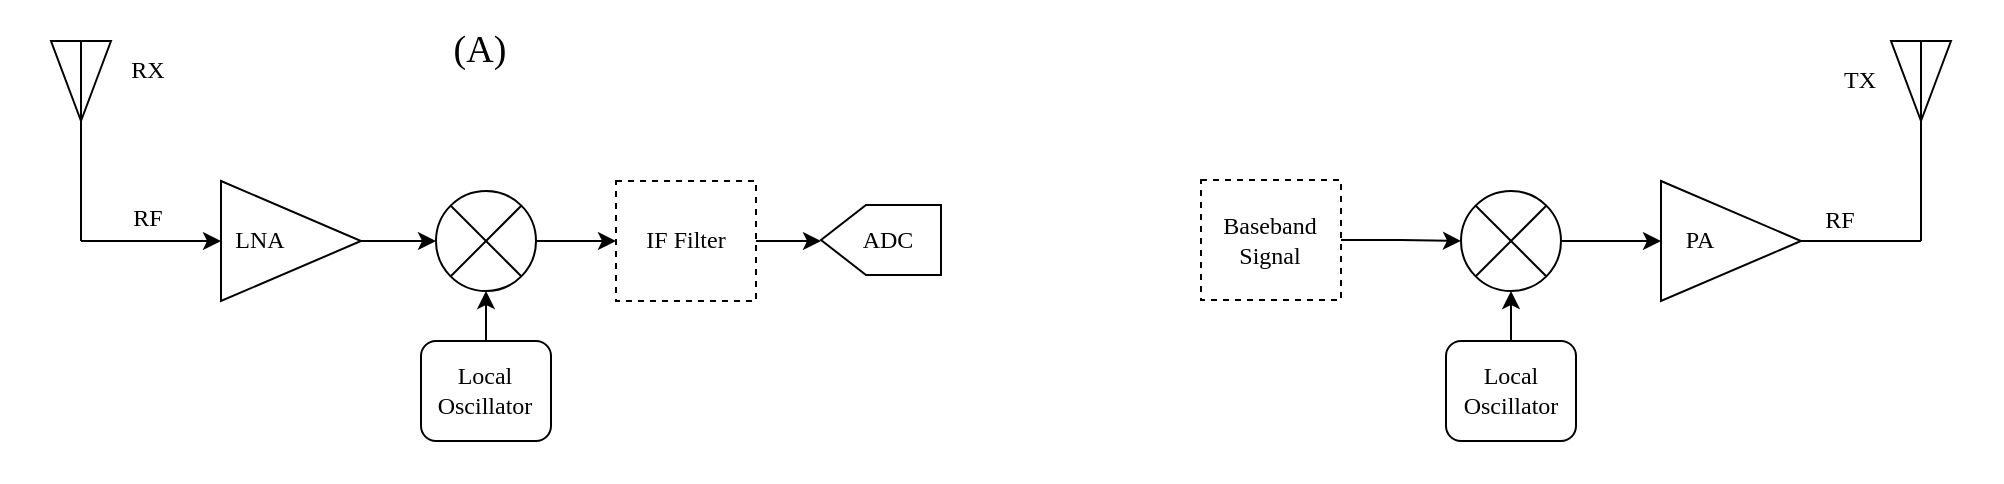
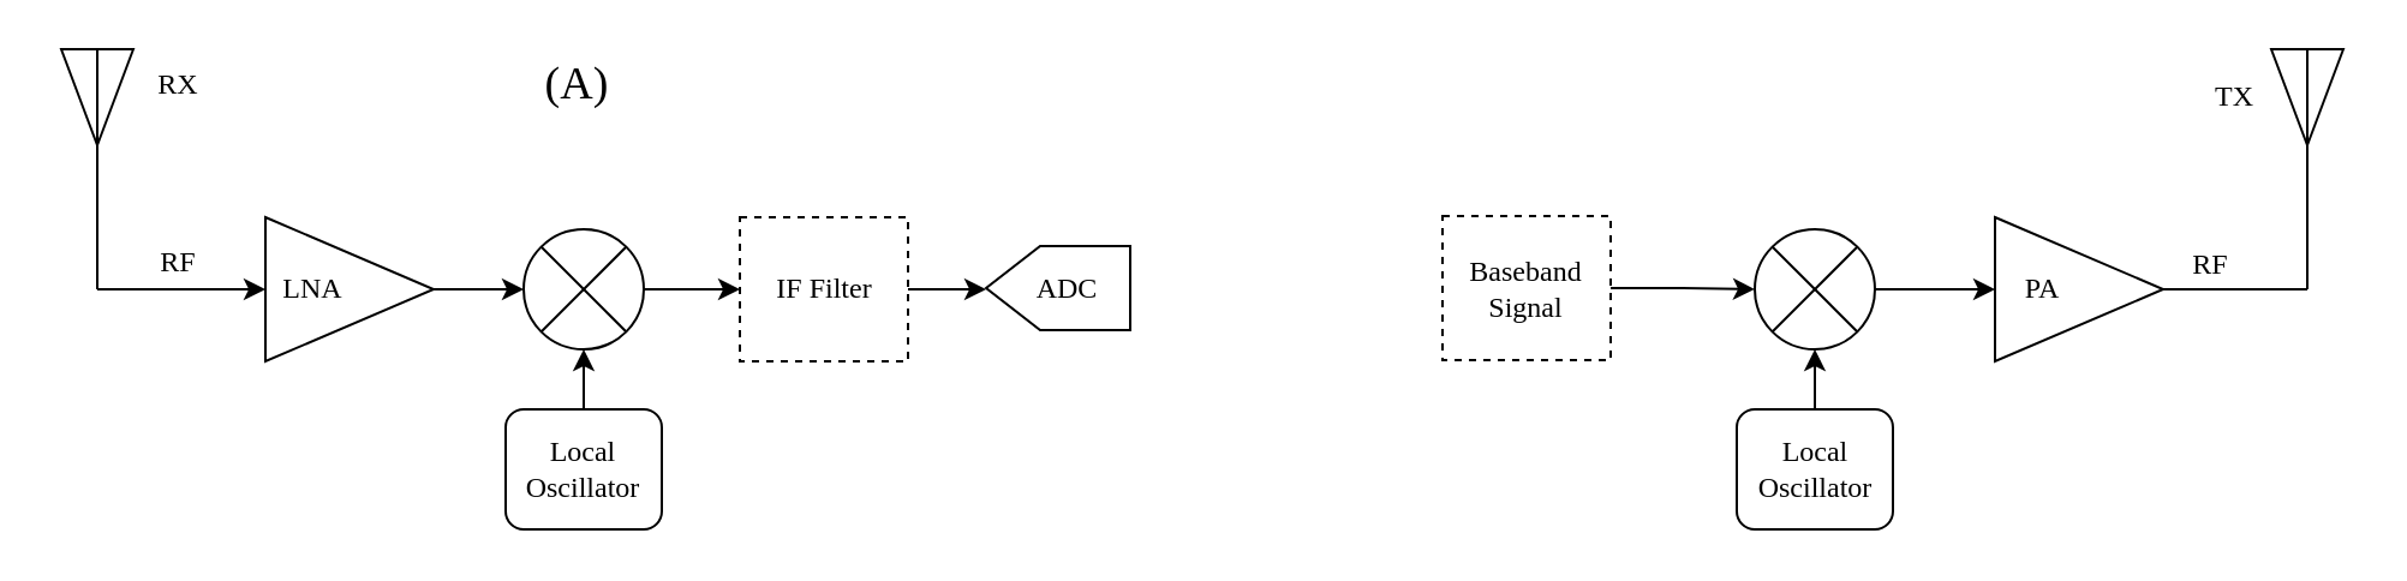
  <mxCell id="0" />
  <mxCell id="1" parent="0" />
  <mxCell id="2" value="" style="triangle;whiteSpace=wrap;html=1;rotation=90;fontFamily=modern;fontSource=https%3A%2F%2Fsourceforge.net%2Fprojects%2Fcm-unicode%2F;" vertex="1" parent="1"><mxGeometry x="20" y="25" width="40" height="30" as="geometry" /></mxCell>
  <mxCell id="3" value="" style="endArrow=none;html=1;rounded=0;fontFamily=modern;fontSource=https%3A%2F%2Fsourceforge.net%2Fprojects%2Fcm-unicode%2F;" edge="1" parent="1"><mxGeometry width="50" height="50" relative="1" as="geometry"><mxPoint x="40" y="120" as="sourcePoint" /><mxPoint x="40" y="20" as="targetPoint" /></mxGeometry></mxCell>
  <mxCell id="4" style="edgeStyle=orthogonalEdgeStyle;rounded=0;orthogonalLoop=1;jettySize=auto;html=1;exitX=1;exitY=0.5;exitDx=0;exitDy=0;entryX=0;entryY=0.5;entryDx=0;entryDy=0;fontFamily=modern;fontSource=https%3A%2F%2Fsourceforge.net%2Fprojects%2Fcm-unicode%2F;" edge="1" parent="1" source="5" target="11"><mxGeometry relative="1" as="geometry" /></mxCell>
  <mxCell id="5" value="" style="shape=sumEllipse;perimeter=ellipsePerimeter;whiteSpace=wrap;html=1;backgroundOutline=1;fontFamily=modern;fontSource=https%3A%2F%2Fsourceforge.net%2Fprojects%2Fcm-unicode%2F;" vertex="1" parent="1"><mxGeometry x="217.5" y="95" width="50" height="50" as="geometry" /></mxCell>
  <mxCell id="6" value="" style="endArrow=classic;html=1;rounded=0;fontFamily=modern;fontSource=https%3A%2F%2Fsourceforge.net%2Fprojects%2Fcm-unicode%2F;" edge="1" parent="1" source="14"><mxGeometry width="50" height="50" relative="1" as="geometry"><mxPoint x="70" y="120" as="sourcePoint" /><mxPoint x="130" y="130" as="targetPoint" /></mxGeometry></mxCell>
  <mxCell id="7" style="edgeStyle=orthogonalEdgeStyle;rounded=0;orthogonalLoop=1;jettySize=auto;html=1;exitX=0.5;exitY=0;exitDx=0;exitDy=0;entryX=0.5;entryY=1;entryDx=0;entryDy=0;fontFamily=modern;fontSource=https%3A%2F%2Fsourceforge.net%2Fprojects%2Fcm-unicode%2F;" edge="1" parent="1" source="8" target="5"><mxGeometry relative="1" as="geometry" /></mxCell>
  <mxCell id="8" value="&lt;font data-font-src=&quot;https://sourceforge.net/projects/cm-unicode/&quot;&gt;Local Oscillator&lt;/font&gt;" style="rounded=1;whiteSpace=wrap;html=1;fontFamily=modern;fontSource=https%3A%2F%2Fsourceforge.net%2Fprojects%2Fcm-unicode%2F;" vertex="1" parent="1"><mxGeometry x="210" y="170" width="65" height="50" as="geometry" /></mxCell>
  <mxCell id="9" value="&lt;font&gt;RF&lt;/font&gt;" style="text;html=1;align=center;verticalAlign=middle;whiteSpace=wrap;rounded=0;fontFamily=modern;fontSource=https%3A%2F%2Fsourceforge.net%2Fprojects%2Fcm-unicode%2F;" vertex="1" parent="1"><mxGeometry x="44" y="94" width="60" height="30" as="geometry" /></mxCell>
  <mxCell id="10" style="edgeStyle=orthogonalEdgeStyle;rounded=0;orthogonalLoop=1;jettySize=auto;html=1;exitX=1;exitY=0.5;exitDx=0;exitDy=0;entryX=0.5;entryY=1;entryDx=0;entryDy=0;fontFamily=modern;fontSource=https%3A%2F%2Fsourceforge.net%2Fprojects%2Fcm-unicode%2F;" edge="1" parent="1" source="11" target="16"><mxGeometry relative="1" as="geometry" /></mxCell>
  <mxCell id="11" value="&lt;font&gt;IF Filter&lt;/font&gt;" style="rounded=0;whiteSpace=wrap;html=1;fontFamily=modern;fontSource=https%3A%2F%2Fsourceforge.net%2Fprojects%2Fcm-unicode%2F;dashed=1;" vertex="1" parent="1"><mxGeometry x="307.5" y="90" width="70" height="60" as="geometry" /></mxCell>
  <mxCell id="12" value="" style="endArrow=classic;html=1;rounded=0;fontFamily=modern;fontSource=https%3A%2F%2Fsourceforge.net%2Fprojects%2Fcm-unicode%2F;" edge="1" parent="1" target="14"><mxGeometry width="50" height="50" relative="1" as="geometry"><mxPoint x="40" y="120" as="sourcePoint" /><mxPoint x="130" y="130" as="targetPoint" /></mxGeometry></mxCell>
  <mxCell id="13" style="edgeStyle=orthogonalEdgeStyle;rounded=0;orthogonalLoop=1;jettySize=auto;html=1;exitX=1;exitY=0.5;exitDx=0;exitDy=0;entryX=0;entryY=0.5;entryDx=0;entryDy=0;fontFamily=modern;fontSource=https%3A%2F%2Fsourceforge.net%2Fprojects%2Fcm-unicode%2F;" edge="1" parent="1" source="14" target="5"><mxGeometry relative="1" as="geometry" /></mxCell>
  <mxCell id="14" value="" style="triangle;whiteSpace=wrap;html=1;fontFamily=modern;fontSource=https%3A%2F%2Fsourceforge.net%2Fprojects%2Fcm-unicode%2F;" vertex="1" parent="1"><mxGeometry x="110" y="90" width="70" height="60" as="geometry" /></mxCell>
  <mxCell id="15" value="&lt;font data-font-src=&quot;https://sourceforge.net/projects/cm-unicode/&quot;&gt;LNA&lt;/font&gt;" style="text;html=1;align=center;verticalAlign=middle;whiteSpace=wrap;rounded=0;fontFamily=modern;fontSource=https%3A%2F%2Fsourceforge.net%2Fprojects%2Fcm-unicode%2F;" vertex="1" parent="1"><mxGeometry x="100" y="105" width="60" height="30" as="geometry" /></mxCell>
  <mxCell id="16" value="" style="shape=offPageConnector;whiteSpace=wrap;html=1;rotation=90;fontFamily=modern;fontSource=https%3A%2F%2Fsourceforge.net%2Fprojects%2Fcm-unicode%2F;" vertex="1" parent="1"><mxGeometry x="422.5" y="89.5" width="35" height="60" as="geometry" /></mxCell>
  <mxCell id="17" value="&lt;font data-font-src=&quot;https://sourceforge.net/projects/cm-unicode/&quot;&gt;ADC&lt;/font&gt;" style="text;html=1;align=center;verticalAlign=middle;whiteSpace=wrap;rounded=0;fontFamily=modern;fontSource=https%3A%2F%2Fsourceforge.net%2Fprojects%2Fcm-unicode%2F;" vertex="1" parent="1"><mxGeometry x="414" y="105" width="60" height="30" as="geometry" /></mxCell>
- <mxCell id="18" value="&lt;font style=&quot;font-size: 19px;&quot; data-font-src=&quot;https://sourceforge.net/projects/cm-unicode/&quot;&gt;(A)&lt;/font&gt;" style="text;html=1;align=center;verticalAlign=middle;whiteSpace=wrap;rounded=0;fontFamily=modern;fontSource=https%3A%2F%2Fsourceforge.net%2Fprojects%2Fcm-unicode%2F;" vertex="1" parent="1"><mxGeometry x="210" y="10" width="60" height="30" as="geometry" /></mxCell>
+ <mxCell id="18" value="&lt;font style=&quot;font-size: 19px;&quot; data-font-src=&quot;https://sourceforge.net/projects/cm-unicode/&quot;&gt;(A)&lt;/font&gt;" style="text;html=1;align=center;verticalAlign=middle;whiteSpace=wrap;rounded=0;fontFamily=modern;fontSource=https%3A%2F%2Fsourceforge.net%2Fprojects%2Fcm-unicode%2F;" vertex="1" parent="1"><mxGeometry x="210" y="20" width="60" height="30" as="geometry" /></mxCell>
  <mxCell id="19" style="edgeStyle=orthogonalEdgeStyle;rounded=0;orthogonalLoop=1;jettySize=auto;html=1;exitX=1;exitY=0.5;exitDx=0;exitDy=0;entryX=0;entryY=0.5;entryDx=0;entryDy=0;fontFamily=modern;fontSource=https%3A%2F%2Fsourceforge.net%2Fprojects%2Fcm-unicode%2F;" edge="1" parent="1" source="20" target="22"><mxGeometry relative="1" as="geometry" /></mxCell>
  <mxCell id="20" value="&lt;font data-font-src=&quot;https://sourceforge.net/projects/cm-unicode/&quot;&gt;Baseband Signal&lt;/font&gt;" style="rounded=0;whiteSpace=wrap;html=1;fontFamily=modern;fontSource=https%3A%2F%2Fsourceforge.net%2Fprojects%2Fcm-unicode%2F;dashed=1;" vertex="1" parent="1"><mxGeometry x="600" y="89.5" width="70" height="60" as="geometry" /></mxCell>
  <mxCell id="21" style="edgeStyle=orthogonalEdgeStyle;rounded=0;orthogonalLoop=1;jettySize=auto;html=1;exitX=1;exitY=0.5;exitDx=0;exitDy=0;entryX=0;entryY=0.5;entryDx=0;entryDy=0;fontFamily=modern;fontSource=https%3A%2F%2Fsourceforge.net%2Fprojects%2Fcm-unicode%2F;" edge="1" parent="1" source="22" target="25"><mxGeometry relative="1" as="geometry" /></mxCell>
  <mxCell id="22" value="" style="shape=sumEllipse;perimeter=ellipsePerimeter;whiteSpace=wrap;html=1;backgroundOutline=1;fontFamily=modern;fontSource=https%3A%2F%2Fsourceforge.net%2Fprojects%2Fcm-unicode%2F;" vertex="1" parent="1"><mxGeometry x="730" y="95" width="50" height="50" as="geometry" /></mxCell>
  <mxCell id="23" style="edgeStyle=orthogonalEdgeStyle;rounded=0;orthogonalLoop=1;jettySize=auto;html=1;exitX=0.5;exitY=0;exitDx=0;exitDy=0;entryX=0.5;entryY=1;entryDx=0;entryDy=0;fontFamily=modern;fontSource=https%3A%2F%2Fsourceforge.net%2Fprojects%2Fcm-unicode%2F;" edge="1" parent="1" source="24" target="22"><mxGeometry relative="1" as="geometry" /></mxCell>
  <mxCell id="24" value="&lt;font data-font-src=&quot;https://sourceforge.net/projects/cm-unicode/&quot;&gt;Local Oscillator&lt;/font&gt;" style="rounded=1;whiteSpace=wrap;html=1;fontFamily=modern;fontSource=https%3A%2F%2Fsourceforge.net%2Fprojects%2Fcm-unicode%2F;" vertex="1" parent="1"><mxGeometry x="722.5" y="170" width="65" height="50" as="geometry" /></mxCell>
  <mxCell id="25" value="" style="triangle;whiteSpace=wrap;html=1;fontFamily=modern;fontSource=https%3A%2F%2Fsourceforge.net%2Fprojects%2Fcm-unicode%2F;" vertex="1" parent="1"><mxGeometry x="830" y="90" width="70" height="60" as="geometry" /></mxCell>
  <mxCell id="26" value="PA" style="text;html=1;align=center;verticalAlign=middle;whiteSpace=wrap;rounded=0;fontFamily=modern;fontSource=https%3A%2F%2Fsourceforge.net%2Fprojects%2Fcm-unicode%2F;" vertex="1" parent="1"><mxGeometry x="820" y="104.5" width="60" height="30" as="geometry" /></mxCell>
  <mxCell id="27" value="" style="triangle;whiteSpace=wrap;html=1;rotation=90;fontFamily=modern;fontSource=https%3A%2F%2Fsourceforge.net%2Fprojects%2Fcm-unicode%2F;" vertex="1" parent="1"><mxGeometry x="940" y="25" width="40" height="30" as="geometry" /></mxCell>
  <mxCell id="28" value="" style="endArrow=none;html=1;rounded=0;fontFamily=modern;fontSource=https%3A%2F%2Fsourceforge.net%2Fprojects%2Fcm-unicode%2F;" edge="1" parent="1"><mxGeometry width="50" height="50" relative="1" as="geometry"><mxPoint x="960" y="120" as="sourcePoint" /><mxPoint x="960" y="20" as="targetPoint" /></mxGeometry></mxCell>
  <mxCell id="29" value="" style="endArrow=none;html=1;rounded=0;fontFamily=modern;fontSource=https%3A%2F%2Fsourceforge.net%2Fprojects%2Fcm-unicode%2F;" edge="1" parent="1"><mxGeometry width="50" height="50" relative="1" as="geometry"><mxPoint x="900" y="120" as="sourcePoint" /><mxPoint x="960" y="120" as="targetPoint" /></mxGeometry></mxCell>
  <mxCell id="30" value="&lt;font data-font-src=&quot;https://sourceforge.net/projects/cm-unicode/&quot;&gt;RF&lt;/font&gt;" style="text;html=1;align=center;verticalAlign=middle;whiteSpace=wrap;rounded=0;fontFamily=modern;fontSource=https%3A%2F%2Fsourceforge.net%2Fprojects%2Fcm-unicode%2F;" vertex="1" parent="1"><mxGeometry x="890" y="95" width="60" height="30" as="geometry" /></mxCell>
  <mxCell id="31" value="RX" style="text;html=1;align=center;verticalAlign=middle;whiteSpace=wrap;rounded=0;fontFamily=modern;fontSource=https%3A%2F%2Fsourceforge.net%2Fprojects%2Fcm-unicode%2F;" vertex="1" parent="1"><mxGeometry x="44" y="20" width="60" height="30" as="geometry" /></mxCell>
  <mxCell id="32" value="TX" style="text;html=1;align=center;verticalAlign=middle;whiteSpace=wrap;rounded=0;fontFamily=modern;fontSource=https%3A%2F%2Fsourceforge.net%2Fprojects%2Fcm-unicode%2F;" vertex="1" parent="1"><mxGeometry x="900" y="25" width="60" height="30" as="geometry" /></mxCell>
